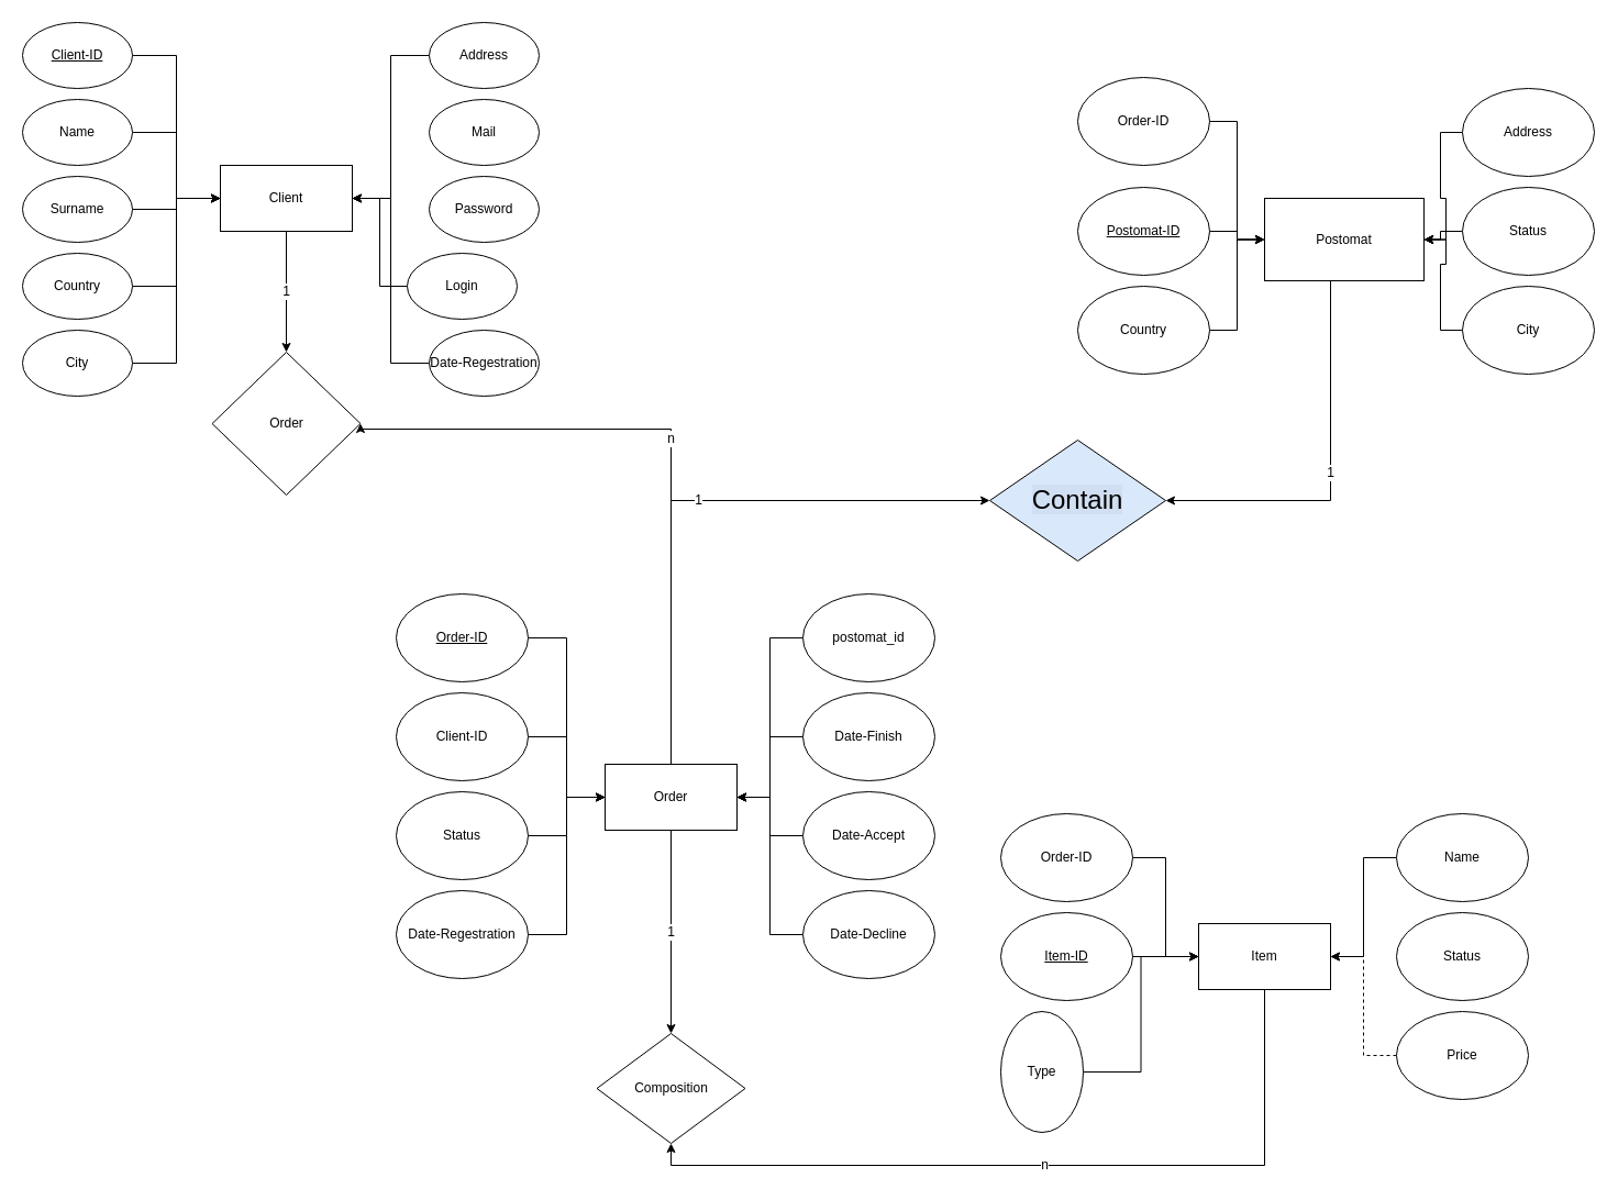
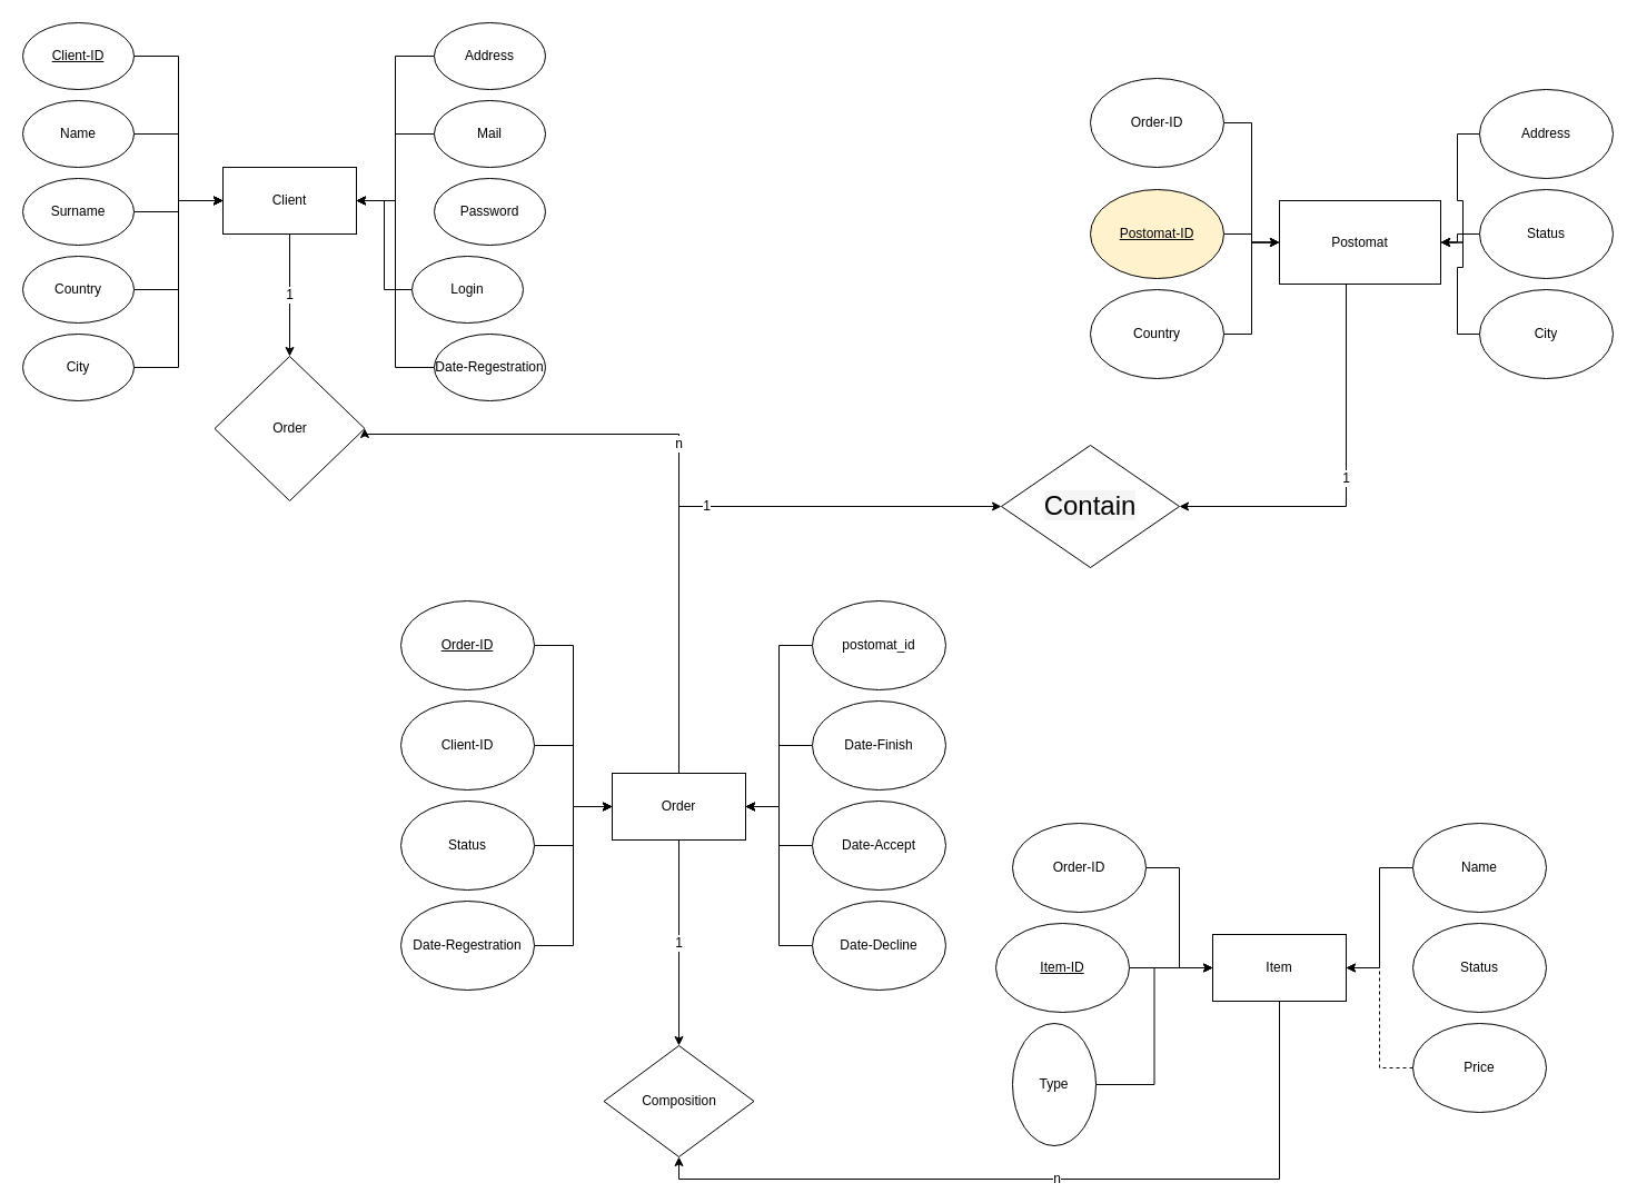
  <mxCell id="0" />
  <mxCell id="1" parent="0" />
  <mxCell id="2" value="1" style="edgeStyle=orthogonalEdgeStyle;rounded=0;orthogonalLoop=1;jettySize=auto;html=1;entryX=0.5;entryY=0;entryDx=0;entryDy=0;fontSize=12;" edge="1" parent="1" source="3" target="70"><mxGeometry relative="1" as="geometry" /></mxCell>
  <mxCell id="3" value="Client" style="rounded=0;whiteSpace=wrap;html=1;" parent="1" vertex="1"><mxGeometry x="200" y="150" width="120" height="60" as="geometry" /></mxCell>
  <mxCell id="4" style="edgeStyle=orthogonalEdgeStyle;rounded=0;orthogonalLoop=1;jettySize=auto;html=1;entryX=1;entryY=0.5;entryDx=0;entryDy=0;fontSize=12;" parent="1" source="5" target="3" edge="1"><mxGeometry relative="1" as="geometry" /></mxCell>
  <mxCell id="5" value="Address" style="ellipse;whiteSpace=wrap;html=1;fontSize=12;" parent="1" vertex="1"><mxGeometry x="390" y="20" width="100" height="60" as="geometry" /></mxCell>
  <mxCell id="6" style="edgeStyle=orthogonalEdgeStyle;rounded=0;orthogonalLoop=1;jettySize=auto;html=1;entryX=0;entryY=0.5;entryDx=0;entryDy=0;" parent="1" source="7" target="3" edge="1"><mxGeometry relative="1" as="geometry" /></mxCell>
  <mxCell id="7" value="Surname" style="ellipse;whiteSpace=wrap;html=1;" parent="1" vertex="1"><mxGeometry x="20" y="160" width="100" height="60" as="geometry" /></mxCell>
  <mxCell id="8" style="edgeStyle=orthogonalEdgeStyle;rounded=0;orthogonalLoop=1;jettySize=auto;html=1;entryX=0;entryY=0.5;entryDx=0;entryDy=0;" parent="1" source="9" target="3" edge="1"><mxGeometry relative="1" as="geometry" /></mxCell>
  <mxCell id="9" value="Country" style="ellipse;whiteSpace=wrap;html=1;" parent="1" vertex="1"><mxGeometry x="20" y="230" width="100" height="60" as="geometry" /></mxCell>
  <mxCell id="10" style="edgeStyle=orthogonalEdgeStyle;rounded=0;orthogonalLoop=1;jettySize=auto;html=1;entryX=0;entryY=0.5;entryDx=0;entryDy=0;" parent="1" source="11" target="3" edge="1"><mxGeometry relative="1" as="geometry" /></mxCell>
  <mxCell id="11" value="City" style="ellipse;whiteSpace=wrap;html=1;" parent="1" vertex="1"><mxGeometry x="20" y="300" width="100" height="60" as="geometry" /></mxCell>
  <mxCell id="12" style="edgeStyle=orthogonalEdgeStyle;rounded=0;orthogonalLoop=1;jettySize=auto;html=1;entryX=0;entryY=0.5;entryDx=0;entryDy=0;" parent="1" source="13" target="3" edge="1"><mxGeometry relative="1" as="geometry" /></mxCell>
  <mxCell id="13" value="Name" style="ellipse;whiteSpace=wrap;html=1;" parent="1" vertex="1"><mxGeometry x="20" y="90" width="100" height="60" as="geometry" /></mxCell>
  <mxCell id="14" style="edgeStyle=orthogonalEdgeStyle;rounded=0;orthogonalLoop=1;jettySize=auto;html=1;entryX=0;entryY=0.5;entryDx=0;entryDy=0;" parent="1" source="15" target="3" edge="1"><mxGeometry relative="1" as="geometry" /></mxCell>
  <mxCell id="15" value="&lt;u&gt;Client-ID&lt;/u&gt;" style="ellipse;whiteSpace=wrap;html=1;" parent="1" vertex="1"><mxGeometry x="20" y="20" width="100" height="60" as="geometry" /></mxCell>
+ <mxCell id="16" style="edgeStyle=orthogonalEdgeStyle;rounded=0;orthogonalLoop=1;jettySize=auto;html=1;entryX=1;entryY=0.5;entryDx=0;entryDy=0;fontSize=12;" parent="1" source="17" target="3" edge="1"><mxGeometry relative="1" as="geometry" /></mxCell>
  <mxCell id="17" value="Mail" style="ellipse;whiteSpace=wrap;html=1;fontSize=12;" parent="1" vertex="1"><mxGeometry x="390" y="90" width="100" height="60" as="geometry" /></mxCell>
  <mxCell id="18" value="Password" style="ellipse;whiteSpace=wrap;html=1;fontSize=12;" parent="1" vertex="1"><mxGeometry x="390" y="160" width="100" height="60" as="geometry" /></mxCell>
  <mxCell id="19" style="edgeStyle=orthogonalEdgeStyle;rounded=0;orthogonalLoop=1;jettySize=auto;html=1;entryX=1;entryY=0.5;entryDx=0;entryDy=0;fontSize=12;" parent="1" source="20" target="3" edge="1"><mxGeometry relative="1" as="geometry" /></mxCell>
  <mxCell id="20" value="Login" style="ellipse;whiteSpace=wrap;html=1;fontSize=12;" parent="1" vertex="1"><mxGeometry x="370" y="230" width="100" height="60" as="geometry" /></mxCell>
  <mxCell id="21" style="edgeStyle=orthogonalEdgeStyle;rounded=0;orthogonalLoop=1;jettySize=auto;html=1;entryX=1;entryY=0.5;entryDx=0;entryDy=0;fontSize=12;" parent="1" source="22" target="3" edge="1"><mxGeometry relative="1" as="geometry" /></mxCell>
  <mxCell id="22" value="Date-Regestration" style="ellipse;whiteSpace=wrap;html=1;fontSize=12;" parent="1" vertex="1"><mxGeometry x="390" y="300" width="100" height="60" as="geometry" /></mxCell>
  <mxCell id="23" value="1" style="edgeStyle=orthogonalEdgeStyle;rounded=0;orthogonalLoop=1;jettySize=auto;html=1;entryX=0;entryY=0.5;entryDx=0;entryDy=0;fontSize=12;" edge="1" parent="1" source="26" target="71"><mxGeometry relative="1" as="geometry"><Array as="points"><mxPoint x="610" y="455" /></Array></mxGeometry></mxCell>
  <mxCell id="24" value="n" style="edgeStyle=orthogonalEdgeStyle;rounded=0;orthogonalLoop=1;jettySize=auto;html=1;entryX=1;entryY=0.5;entryDx=0;entryDy=0;fontSize=12;" edge="1" parent="1" source="26" target="70"><mxGeometry relative="1" as="geometry"><Array as="points"><mxPoint x="610" y="390" /></Array></mxGeometry></mxCell>
  <mxCell id="25" value="1" style="edgeStyle=orthogonalEdgeStyle;rounded=0;orthogonalLoop=1;jettySize=auto;html=1;entryX=0.5;entryY=0;entryDx=0;entryDy=0;fontSize=12;" edge="1" parent="1" source="26" target="72"><mxGeometry relative="1" as="geometry" /></mxCell>
  <mxCell id="26" value="Order" style="rounded=0;whiteSpace=wrap;html=1;" parent="1" vertex="1"><mxGeometry x="550" y="695" width="120" height="60" as="geometry" /></mxCell>
  <mxCell id="27" style="edgeStyle=orthogonalEdgeStyle;rounded=0;orthogonalLoop=1;jettySize=auto;html=1;entryX=1;entryY=0.5;entryDx=0;entryDy=0;" parent="1" source="28" target="26" edge="1"><mxGeometry relative="1" as="geometry" /></mxCell>
  <mxCell id="28" value="Date-Decline" style="ellipse;whiteSpace=wrap;html=1;" parent="1" vertex="1"><mxGeometry x="730" y="810" width="120" height="80" as="geometry" /></mxCell>
  <mxCell id="29" style="edgeStyle=orthogonalEdgeStyle;rounded=0;orthogonalLoop=1;jettySize=auto;html=1;entryX=0;entryY=0.5;entryDx=0;entryDy=0;" parent="1" source="30" target="26" edge="1"><mxGeometry relative="1" as="geometry" /></mxCell>
  <mxCell id="30" value="Status" style="ellipse;whiteSpace=wrap;html=1;" parent="1" vertex="1"><mxGeometry x="360" y="720" width="120" height="80" as="geometry" /></mxCell>
  <mxCell id="31" style="edgeStyle=orthogonalEdgeStyle;rounded=0;orthogonalLoop=1;jettySize=auto;html=1;entryX=0;entryY=0.5;entryDx=0;entryDy=0;" parent="1" source="32" target="26" edge="1"><mxGeometry relative="1" as="geometry" /></mxCell>
  <mxCell id="32" value="Date-Regestration" style="ellipse;whiteSpace=wrap;html=1;" parent="1" vertex="1"><mxGeometry x="360" y="810" width="120" height="80" as="geometry" /></mxCell>
  <mxCell id="33" style="edgeStyle=orthogonalEdgeStyle;rounded=0;orthogonalLoop=1;jettySize=auto;html=1;entryX=1;entryY=0.5;entryDx=0;entryDy=0;" parent="1" source="34" target="26" edge="1"><mxGeometry relative="1" as="geometry" /></mxCell>
  <mxCell id="34" value="Date-Accept" style="ellipse;whiteSpace=wrap;html=1;" parent="1" vertex="1"><mxGeometry x="730" y="720" width="120" height="80" as="geometry" /></mxCell>
  <mxCell id="35" style="edgeStyle=orthogonalEdgeStyle;rounded=0;orthogonalLoop=1;jettySize=auto;html=1;entryX=0;entryY=0.5;entryDx=0;entryDy=0;" parent="1" source="36" target="26" edge="1"><mxGeometry relative="1" as="geometry" /></mxCell>
  <mxCell id="36" value="Client-ID" style="ellipse;whiteSpace=wrap;html=1;" parent="1" vertex="1"><mxGeometry x="360" y="630" width="120" height="80" as="geometry" /></mxCell>
  <mxCell id="37" style="edgeStyle=orthogonalEdgeStyle;rounded=0;orthogonalLoop=1;jettySize=auto;html=1;entryX=0;entryY=0.5;entryDx=0;entryDy=0;" parent="1" source="38" target="26" edge="1"><mxGeometry relative="1" as="geometry" /></mxCell>
  <mxCell id="38" value="&lt;u&gt;Order-ID&lt;/u&gt;" style="ellipse;whiteSpace=wrap;html=1;" parent="1" vertex="1"><mxGeometry x="360" y="540" width="120" height="80" as="geometry" /></mxCell>
  <mxCell id="39" style="edgeStyle=orthogonalEdgeStyle;rounded=0;orthogonalLoop=1;jettySize=auto;html=1;entryX=1;entryY=0.5;entryDx=0;entryDy=0;" parent="1" source="40" target="26" edge="1"><mxGeometry relative="1" as="geometry" /></mxCell>
  <mxCell id="40" value="Date-Finish" style="ellipse;whiteSpace=wrap;html=1;" parent="1" vertex="1"><mxGeometry x="730" y="630" width="120" height="80" as="geometry" /></mxCell>
  <mxCell id="41" style="edgeStyle=orthogonalEdgeStyle;rounded=0;orthogonalLoop=1;jettySize=auto;html=1;entryX=1;entryY=0.5;entryDx=0;entryDy=0;" parent="1" source="42" target="26" edge="1"><mxGeometry relative="1" as="geometry" /></mxCell>
  <mxCell id="42" value="postomat_id" style="ellipse;whiteSpace=wrap;html=1;" parent="1" vertex="1"><mxGeometry x="730" y="540" width="120" height="80" as="geometry" /></mxCell>
  <mxCell id="43" value="n" style="edgeStyle=orthogonalEdgeStyle;rounded=0;orthogonalLoop=1;jettySize=auto;html=1;entryX=0.5;entryY=1;entryDx=0;entryDy=0;fontSize=12;" edge="1" parent="1" source="44" target="72"><mxGeometry relative="1" as="geometry"><Array as="points"><mxPoint x="1150" y="1060" /><mxPoint x="610" y="1060" /></Array></mxGeometry></mxCell>
  <mxCell id="44" value="Item" style="rounded=0;whiteSpace=wrap;html=1;" parent="1" vertex="1"><mxGeometry x="1090" y="840" width="120" height="60" as="geometry" /></mxCell>
  <mxCell id="45" style="edgeStyle=orthogonalEdgeStyle;rounded=0;orthogonalLoop=1;jettySize=auto;html=1;entryX=1;entryY=0.5;entryDx=0;entryDy=0;" parent="1" source="46" target="44" edge="1"><mxGeometry relative="1" as="geometry" /></mxCell>
  <mxCell id="46" value="Name" style="ellipse;whiteSpace=wrap;html=1;" parent="1" vertex="1"><mxGeometry x="1270" y="740" width="120" height="80" as="geometry" /></mxCell>
  <mxCell id="47" style="edgeStyle=orthogonalEdgeStyle;rounded=0;orthogonalLoop=1;jettySize=auto;html=1;entryX=0;entryY=0.5;entryDx=0;entryDy=0;" parent="1" source="48" target="44" edge="1"><mxGeometry relative="1" as="geometry" /></mxCell>
  <mxCell id="48" value="Type" style="ellipse;whiteSpace=wrap;html=1;" parent="1" vertex="1"><mxGeometry x="910" y="920" width="75" height="110" as="geometry" /></mxCell>
  <mxCell id="49" style="edgeStyle=orthogonalEdgeStyle;rounded=0;orthogonalLoop=1;jettySize=auto;html=1;entryX=1;entryY=0.5;entryDx=0;entryDy=0;dashed=1;" parent="1" source="50" target="44" edge="1"><mxGeometry relative="1" as="geometry" /></mxCell>
  <mxCell id="50" value="Price" style="ellipse;whiteSpace=wrap;html=1;" parent="1" vertex="1"><mxGeometry x="1270" y="920" width="120" height="80" as="geometry" /></mxCell>
  <mxCell id="51" style="edgeStyle=orthogonalEdgeStyle;rounded=0;orthogonalLoop=1;jettySize=auto;html=1;entryX=0;entryY=0.5;entryDx=0;entryDy=0;" parent="1" source="52" target="44" edge="1"><mxGeometry relative="1" as="geometry" /></mxCell>
- <mxCell id="52" value="&lt;u&gt;Item-ID&lt;/u&gt;" style="ellipse;whiteSpace=wrap;html=1;" parent="1" vertex="1"><mxGeometry x="910" y="830" width="120" height="80" as="geometry" /></mxCell>
+ <mxCell id="52" value="&lt;u&gt;Item-ID&lt;/u&gt;" style="ellipse;whiteSpace=wrap;html=1;" parent="1" vertex="1"><mxGeometry x="895" y="830" width="120" height="80" as="geometry" /></mxCell>
  <mxCell id="53" style="edgeStyle=orthogonalEdgeStyle;rounded=0;orthogonalLoop=1;jettySize=auto;html=1;entryX=0;entryY=0.5;entryDx=0;entryDy=0;" parent="1" source="54" target="44" edge="1"><mxGeometry relative="1" as="geometry" /></mxCell>
  <mxCell id="54" value="Order-ID" style="ellipse;whiteSpace=wrap;html=1;" parent="1" vertex="1"><mxGeometry x="910" y="740" width="120" height="80" as="geometry" /></mxCell>
  <mxCell id="55" value="Status" style="ellipse;whiteSpace=wrap;html=1;" parent="1" vertex="1"><mxGeometry x="1270" y="830" width="120" height="80" as="geometry" /></mxCell>
  <mxCell id="56" value="1" style="edgeStyle=orthogonalEdgeStyle;rounded=0;orthogonalLoop=1;jettySize=auto;html=1;entryX=1;entryY=0.5;entryDx=0;entryDy=0;fontSize=12;" edge="1" parent="1" source="57" target="71"><mxGeometry relative="1" as="geometry"><Array as="points"><mxPoint x="1210" y="455" /></Array></mxGeometry></mxCell>
  <mxCell id="57" value="Postomat" style="rounded=0;whiteSpace=wrap;html=1;" parent="1" vertex="1"><mxGeometry x="1150" y="180" width="145" height="75" as="geometry" /></mxCell>
  <mxCell id="58" style="edgeStyle=orthogonalEdgeStyle;rounded=0;orthogonalLoop=1;jettySize=auto;html=1;entryX=1;entryY=0.5;entryDx=0;entryDy=0;" parent="1" source="59" target="57" edge="1"><mxGeometry relative="1" as="geometry" /></mxCell>
  <mxCell id="59" value="Address" style="ellipse;whiteSpace=wrap;html=1;" parent="1" vertex="1"><mxGeometry x="1330" y="80" width="120" height="80" as="geometry" /></mxCell>
  <mxCell id="60" style="edgeStyle=orthogonalEdgeStyle;rounded=0;orthogonalLoop=1;jettySize=auto;html=1;entryX=0;entryY=0.5;entryDx=0;entryDy=0;" parent="1" source="61" target="57" edge="1"><mxGeometry relative="1" as="geometry" /></mxCell>
- <mxCell id="61" value="&lt;u&gt;Postomat-ID&lt;/u&gt;" style="ellipse;whiteSpace=wrap;html=1;" parent="1" vertex="1"><mxGeometry x="980" y="170" width="120" height="80" as="geometry" /></mxCell>
+ <mxCell id="61" value="&lt;u&gt;Postomat-ID&lt;/u&gt;" style="ellipse;whiteSpace=wrap;html=1;fillColor=#fff2cc;" parent="1" vertex="1"><mxGeometry x="980" y="170" width="120" height="80" as="geometry" /></mxCell>
  <mxCell id="62" style="edgeStyle=orthogonalEdgeStyle;rounded=0;orthogonalLoop=1;jettySize=auto;html=1;entryX=0;entryY=0.5;entryDx=0;entryDy=0;" parent="1" source="63" target="57" edge="1"><mxGeometry relative="1" as="geometry" /></mxCell>
  <mxCell id="63" value="Country" style="ellipse;whiteSpace=wrap;html=1;" parent="1" vertex="1"><mxGeometry x="980" y="260" width="120" height="80" as="geometry" /></mxCell>
  <mxCell id="64" style="edgeStyle=orthogonalEdgeStyle;rounded=0;orthogonalLoop=1;jettySize=auto;html=1;entryX=1;entryY=0.5;entryDx=0;entryDy=0;" edge="1" parent="1" source="65" target="57"><mxGeometry relative="1" as="geometry" /></mxCell>
  <mxCell id="65" value="City" style="ellipse;whiteSpace=wrap;html=1;" parent="1" vertex="1"><mxGeometry x="1330" y="260" width="120" height="80" as="geometry" /></mxCell>
  <mxCell id="66" style="edgeStyle=orthogonalEdgeStyle;rounded=0;orthogonalLoop=1;jettySize=auto;html=1;entryX=0;entryY=0.5;entryDx=0;entryDy=0;" parent="1" source="67" target="57" edge="1"><mxGeometry relative="1" as="geometry" /></mxCell>
  <mxCell id="67" value="Order-ID" style="ellipse;whiteSpace=wrap;html=1;" parent="1" vertex="1"><mxGeometry x="980" y="70" width="120" height="80" as="geometry" /></mxCell>
  <mxCell id="68" style="edgeStyle=orthogonalEdgeStyle;rounded=0;orthogonalLoop=1;jettySize=auto;html=1;entryX=1;entryY=0.5;entryDx=0;entryDy=0;" parent="1" source="69" target="57" edge="1"><mxGeometry relative="1" as="geometry" /></mxCell>
  <mxCell id="69" value="Status" style="ellipse;whiteSpace=wrap;html=1;" parent="1" vertex="1"><mxGeometry x="1330" y="170" width="120" height="80" as="geometry" /></mxCell>
  <mxCell id="70" value="Order" style="rhombus;whiteSpace=wrap;html=1;fontSize=12;" vertex="1" parent="1"><mxGeometry x="192.5" y="320" width="135" height="130" as="geometry" /></mxCell>
- <mxCell id="71" value="&lt;font face=&quot;arial, helvetica, sans-serif&quot;&gt;&lt;span style=&quot;font-size: 24px ; background-color: rgba(0 , 0 , 0 , 0.04)&quot;&gt;Contain&lt;/span&gt;&lt;/font&gt;" style="rhombus;whiteSpace=wrap;html=1;fontSize=12;fillColor=#dae8fc;" vertex="1" parent="1"><mxGeometry x="900" y="400" width="160" height="110" as="geometry" /></mxCell>
+ <mxCell id="71" value="&lt;font face=&quot;arial, helvetica, sans-serif&quot;&gt;&lt;span style=&quot;font-size: 24px ; background-color: rgba(0 , 0 , 0 , 0.04)&quot;&gt;Contain&lt;/span&gt;&lt;/font&gt;" style="rhombus;whiteSpace=wrap;html=1;fontSize=12;" vertex="1" parent="1"><mxGeometry x="900" y="400" width="160" height="110" as="geometry" /></mxCell>
  <mxCell id="72" value="Composition" style="rhombus;whiteSpace=wrap;html=1;fontSize=12;" vertex="1" parent="1"><mxGeometry x="542.5" y="940" width="135" height="100" as="geometry" /></mxCell>
